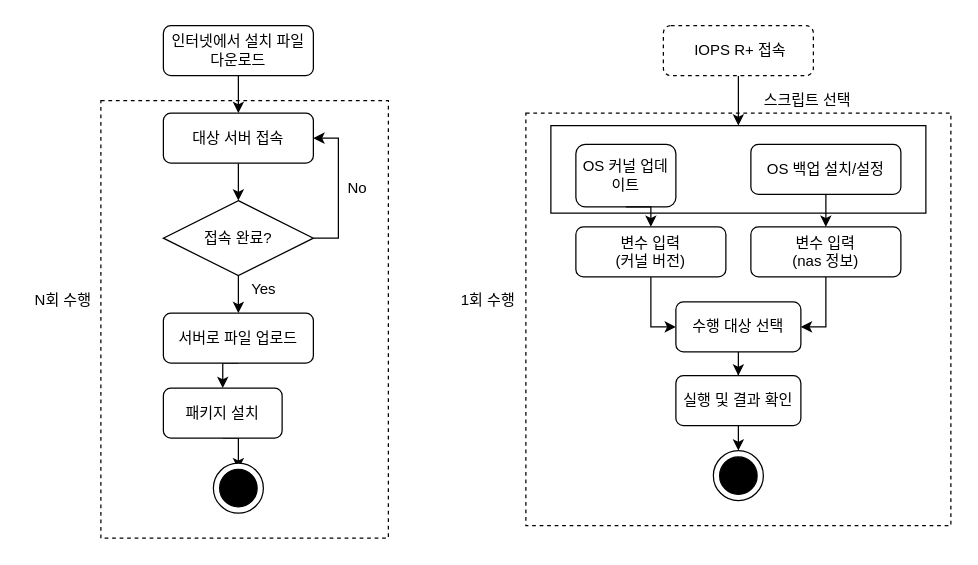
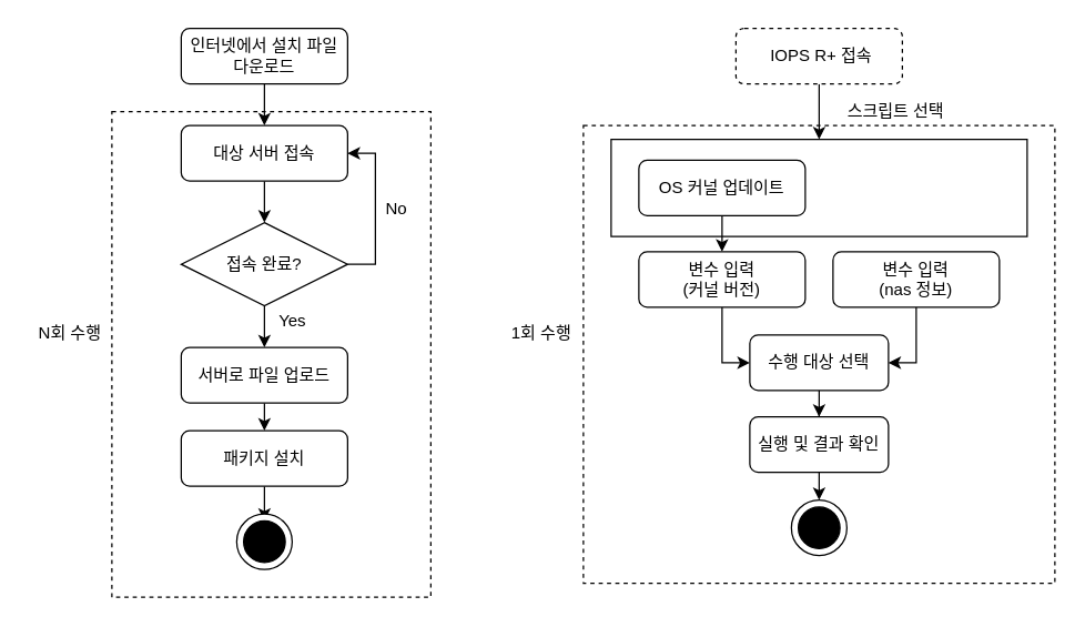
  <mxCell id="0" />
  <mxCell id="1" parent="0" />
  <mxCell id="2" value="" style="rounded=0;whiteSpace=wrap;html=1;dashed=1;" vertex="1" parent="1"><mxGeometry x="420" y="90" width="340" height="330" as="geometry" /></mxCell>
  <mxCell id="3" value="" style="rounded=0;whiteSpace=wrap;html=1;dashed=1;" vertex="1" parent="1"><mxGeometry x="80" y="80" width="230" height="350" as="geometry" /></mxCell>
  <mxCell id="4" style="edgeStyle=orthogonalEdgeStyle;rounded=0;orthogonalLoop=1;jettySize=auto;html=1;exitX=0.5;exitY=1;exitDx=0;exitDy=0;entryX=0.5;entryY=0;entryDx=0;entryDy=0;" edge="1" parent="1" source="5" target="7"><mxGeometry relative="1" as="geometry" /></mxCell>
  <mxCell id="5" value="인터넷에서 설치 파일 다운로드" style="rounded=1;whiteSpace=wrap;html=1;fontSize=12;glass=0;strokeWidth=1;shadow=0;" parent="1" vertex="1"><mxGeometry x="130" y="20" width="120" height="40" as="geometry" /></mxCell>
  <mxCell id="6" style="edgeStyle=orthogonalEdgeStyle;rounded=0;orthogonalLoop=1;jettySize=auto;html=1;exitX=0.5;exitY=1;exitDx=0;exitDy=0;entryX=0.5;entryY=0;entryDx=0;entryDy=0;" edge="1" parent="1" source="7" target="10"><mxGeometry relative="1" as="geometry" /></mxCell>
  <mxCell id="7" value="대상 서버 접속" style="rounded=1;whiteSpace=wrap;html=1;fontSize=12;glass=0;strokeWidth=1;shadow=0;" vertex="1" parent="1"><mxGeometry x="130" y="90" width="120" height="40" as="geometry" /></mxCell>
  <mxCell id="8" style="edgeStyle=orthogonalEdgeStyle;rounded=0;orthogonalLoop=1;jettySize=auto;html=1;exitX=1;exitY=0.5;exitDx=0;exitDy=0;entryX=1;entryY=0.5;entryDx=0;entryDy=0;" edge="1" parent="1" source="10" target="7"><mxGeometry relative="1" as="geometry" /></mxCell>
  <mxCell id="9" style="edgeStyle=orthogonalEdgeStyle;rounded=0;orthogonalLoop=1;jettySize=auto;html=1;exitX=0.5;exitY=1;exitDx=0;exitDy=0;" edge="1" parent="1" source="10" target="12"><mxGeometry relative="1" as="geometry" /></mxCell>
  <mxCell id="10" value="접속 완료?" style="rhombus;whiteSpace=wrap;html=1;" vertex="1" parent="1"><mxGeometry x="130" y="160" width="120" height="60" as="geometry" /></mxCell>
  <mxCell id="11" style="edgeStyle=orthogonalEdgeStyle;rounded=0;orthogonalLoop=1;jettySize=auto;html=1;exitX=0.5;exitY=1;exitDx=0;exitDy=0;entryX=0.5;entryY=0;entryDx=0;entryDy=0;" edge="1" parent="1" source="12" target="16"><mxGeometry relative="1" as="geometry" /></mxCell>
  <mxCell id="12" value="서버로 파일 업로드" style="rounded=1;whiteSpace=wrap;html=1;fontSize=12;glass=0;strokeWidth=1;shadow=0;" vertex="1" parent="1"><mxGeometry x="130" y="250" width="120" height="40" as="geometry" /></mxCell>
  <mxCell id="13" value="No" style="text;html=1;align=center;verticalAlign=middle;resizable=0;points=[];autosize=1;strokeColor=none;fillColor=none;" vertex="1" parent="1"><mxGeometry x="270" y="140" width="30" height="20" as="geometry" /></mxCell>
  <mxCell id="14" value="Yes" style="text;html=1;align=center;verticalAlign=middle;resizable=0;points=[];autosize=1;strokeColor=none;fillColor=none;" vertex="1" parent="1"><mxGeometry x="190" y="221" width="40" height="20" as="geometry" /></mxCell>
  <mxCell id="15" style="edgeStyle=orthogonalEdgeStyle;rounded=0;orthogonalLoop=1;jettySize=auto;html=1;exitX=0.5;exitY=1;exitDx=0;exitDy=0;entryX=0.5;entryY=0;entryDx=0;entryDy=0;" edge="1" parent="1" source="16" target="19"><mxGeometry relative="1" as="geometry" /></mxCell>
- <mxCell id="16" value="패키지 설치" style="rounded=1;whiteSpace=wrap;html=1;fontSize=12;glass=0;strokeWidth=1;shadow=0;" vertex="1" parent="1"><mxGeometry x="130" y="310" width="95" height="40" as="geometry" /></mxCell>
+ <mxCell id="16" value="패키지 설치" style="rounded=1;whiteSpace=wrap;html=1;fontSize=12;glass=0;strokeWidth=1;shadow=0;" vertex="1" parent="1"><mxGeometry x="130" y="310" width="120" height="40" as="geometry" /></mxCell>
  <mxCell id="17" value="" style="group" vertex="1" connectable="0" parent="1"><mxGeometry x="170" y="370" width="40" height="40" as="geometry" /></mxCell>
  <mxCell id="18" value="" style="ellipse;whiteSpace=wrap;html=1;aspect=fixed;" vertex="1" parent="17"><mxGeometry width="40" height="40" as="geometry" /></mxCell>
  <mxCell id="19" value="" style="ellipse;whiteSpace=wrap;html=1;aspect=fixed;fillColor=#000000;" vertex="1" parent="17"><mxGeometry x="5" y="5" width="30" height="30" as="geometry" /></mxCell>
  <mxCell id="20" value="N회 수행" style="text;html=1;strokeColor=none;fillColor=none;align=center;verticalAlign=middle;whiteSpace=wrap;rounded=0;" vertex="1" parent="1"><mxGeometry x="20" y="230" width="60" height="20" as="geometry" /></mxCell>
  <mxCell id="21" style="edgeStyle=orthogonalEdgeStyle;rounded=0;orthogonalLoop=1;jettySize=auto;html=1;exitX=0.5;exitY=1;exitDx=0;exitDy=0;entryX=0.5;entryY=0;entryDx=0;entryDy=0;" edge="1" parent="1" source="22" target="24"><mxGeometry relative="1" as="geometry" /></mxCell>
  <mxCell id="22" value="&amp;nbsp;IOPS R+ 접속" style="rounded=1;whiteSpace=wrap;html=1;fontSize=12;glass=0;strokeWidth=1;shadow=0;dashed=1;" vertex="1" parent="1"><mxGeometry x="530" y="20" width="120" height="40" as="geometry" /></mxCell>
  <mxCell id="23" value="" style="group" vertex="1" connectable="0" parent="1"><mxGeometry x="440" y="100" width="300" height="70" as="geometry" /></mxCell>
  <mxCell id="24" value="" style="rounded=0;whiteSpace=wrap;html=1;fillColor=#FFFFFF;" vertex="1" parent="23"><mxGeometry width="300" height="70" as="geometry" /></mxCell>
- <mxCell id="25" value="OS 커널 업데이트" style="rounded=1;whiteSpace=wrap;html=1;fontSize=12;glass=0;strokeWidth=1;shadow=0;" vertex="1" parent="23"><mxGeometry x="20" y="15" width="80" height="50" as="geometry" /></mxCell>
- <mxCell id="26" value="OS 백업 설치/설정" style="rounded=1;whiteSpace=wrap;html=1;fontSize=12;glass=0;strokeWidth=1;shadow=0;" vertex="1" parent="23"><mxGeometry x="160" y="15" width="120" height="40" as="geometry" /></mxCell>
+ <mxCell id="25" value="OS 커널 업데이트" style="rounded=1;whiteSpace=wrap;html=1;fontSize=12;glass=0;strokeWidth=1;shadow=0;" vertex="1" parent="23"><mxGeometry x="20" y="15" width="120" height="40" as="geometry" /></mxCell>
  <mxCell id="27" value="스크립트 선택" style="text;html=1;align=center;verticalAlign=middle;resizable=0;points=[];autosize=1;strokeColor=none;fillColor=none;" vertex="1" parent="1"><mxGeometry x="600" y="70" width="90" height="20" as="geometry" /></mxCell>
  <mxCell id="28" style="edgeStyle=orthogonalEdgeStyle;rounded=0;orthogonalLoop=1;jettySize=auto;html=1;exitX=0.5;exitY=1;exitDx=0;exitDy=0;entryX=0;entryY=0.5;entryDx=0;entryDy=0;" edge="1" parent="1" source="29" target="35"><mxGeometry relative="1" as="geometry"><Array as="points"><mxPoint x="520" y="261" /></Array></mxGeometry></mxCell>
  <mxCell id="29" value="변수 입력&lt;br&gt;(커널 버전)" style="rounded=1;whiteSpace=wrap;html=1;fontSize=12;glass=0;strokeWidth=1;shadow=0;" vertex="1" parent="1"><mxGeometry x="460" y="181" width="120" height="40" as="geometry" /></mxCell>
  <mxCell id="30" style="edgeStyle=orthogonalEdgeStyle;rounded=0;orthogonalLoop=1;jettySize=auto;html=1;exitX=0.5;exitY=1;exitDx=0;exitDy=0;entryX=1;entryY=0.5;entryDx=0;entryDy=0;" edge="1" parent="1" source="31" target="35"><mxGeometry relative="1" as="geometry" /></mxCell>
  <mxCell id="31" value="변수 입력&lt;br&gt;(nas 정보)" style="rounded=1;whiteSpace=wrap;html=1;fontSize=12;glass=0;strokeWidth=1;shadow=0;" vertex="1" parent="1"><mxGeometry x="600" y="181" width="120" height="40" as="geometry" /></mxCell>
  <mxCell id="32" style="edgeStyle=orthogonalEdgeStyle;rounded=0;orthogonalLoop=1;jettySize=auto;html=1;exitX=0.5;exitY=1;exitDx=0;exitDy=0;entryX=0.5;entryY=0;entryDx=0;entryDy=0;" edge="1" parent="1" source="25" target="29"><mxGeometry relative="1" as="geometry" /></mxCell>
- <mxCell id="33" style="edgeStyle=orthogonalEdgeStyle;rounded=0;orthogonalLoop=1;jettySize=auto;html=1;exitX=0.5;exitY=1;exitDx=0;exitDy=0;entryX=0.5;entryY=0;entryDx=0;entryDy=0;" edge="1" parent="1" source="26" target="31"><mxGeometry relative="1" as="geometry" /></mxCell>
  <mxCell id="34" style="edgeStyle=orthogonalEdgeStyle;rounded=0;orthogonalLoop=1;jettySize=auto;html=1;exitX=0.5;exitY=1;exitDx=0;exitDy=0;" edge="1" parent="1" source="35" target="37"><mxGeometry relative="1" as="geometry" /></mxCell>
  <mxCell id="35" value="수행 대상 선택" style="rounded=1;whiteSpace=wrap;html=1;fontSize=12;glass=0;strokeWidth=1;shadow=0;" vertex="1" parent="1"><mxGeometry x="540" y="241" width="100" height="40" as="geometry" /></mxCell>
  <mxCell id="36" style="edgeStyle=orthogonalEdgeStyle;rounded=0;orthogonalLoop=1;jettySize=auto;html=1;exitX=0.5;exitY=1;exitDx=0;exitDy=0;entryX=0.5;entryY=0;entryDx=0;entryDy=0;" edge="1" parent="1" source="37" target="39"><mxGeometry relative="1" as="geometry" /></mxCell>
  <mxCell id="37" value="실행 및 결과 확인" style="rounded=1;whiteSpace=wrap;html=1;fontSize=12;glass=0;strokeWidth=1;shadow=0;" vertex="1" parent="1"><mxGeometry x="540" y="300" width="100" height="40" as="geometry" /></mxCell>
  <mxCell id="38" value="" style="group" vertex="1" connectable="0" parent="1"><mxGeometry x="570" y="360" width="40" height="40" as="geometry" /></mxCell>
  <mxCell id="39" value="" style="ellipse;whiteSpace=wrap;html=1;aspect=fixed;" vertex="1" parent="38"><mxGeometry width="40" height="40" as="geometry" /></mxCell>
  <mxCell id="40" value="" style="ellipse;whiteSpace=wrap;html=1;aspect=fixed;fillColor=#000000;" vertex="1" parent="38"><mxGeometry x="5" y="5" width="30" height="30" as="geometry" /></mxCell>
  <mxCell id="41" value="1회 수행" style="text;html=1;strokeColor=none;fillColor=none;align=center;verticalAlign=middle;whiteSpace=wrap;rounded=0;" vertex="1" parent="1"><mxGeometry x="360" y="230" width="60" height="20" as="geometry" /></mxCell>
